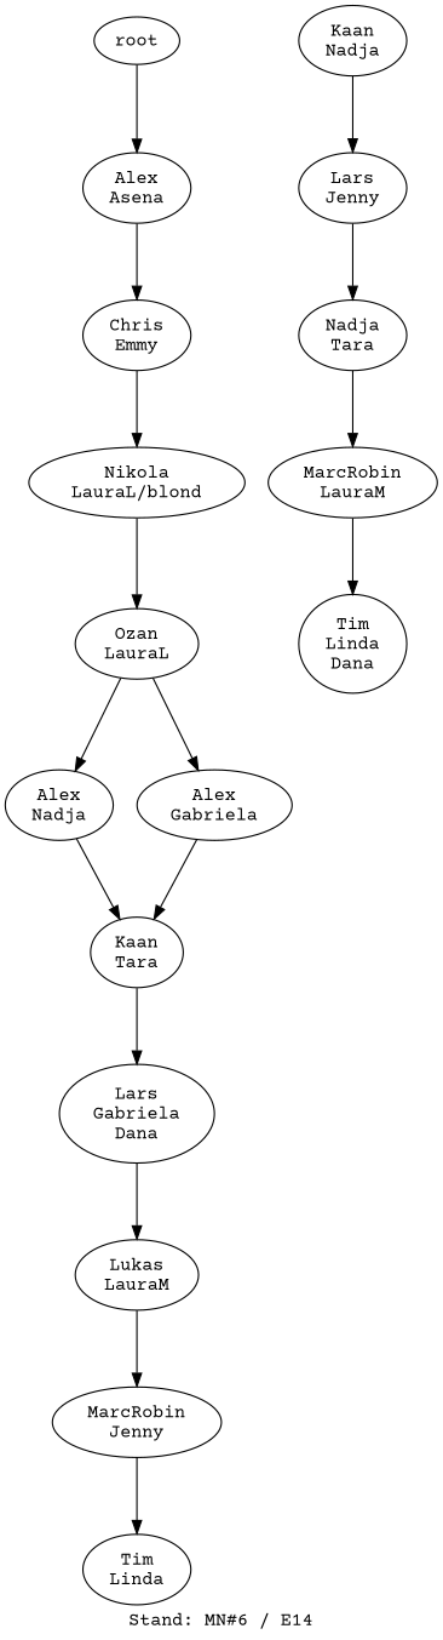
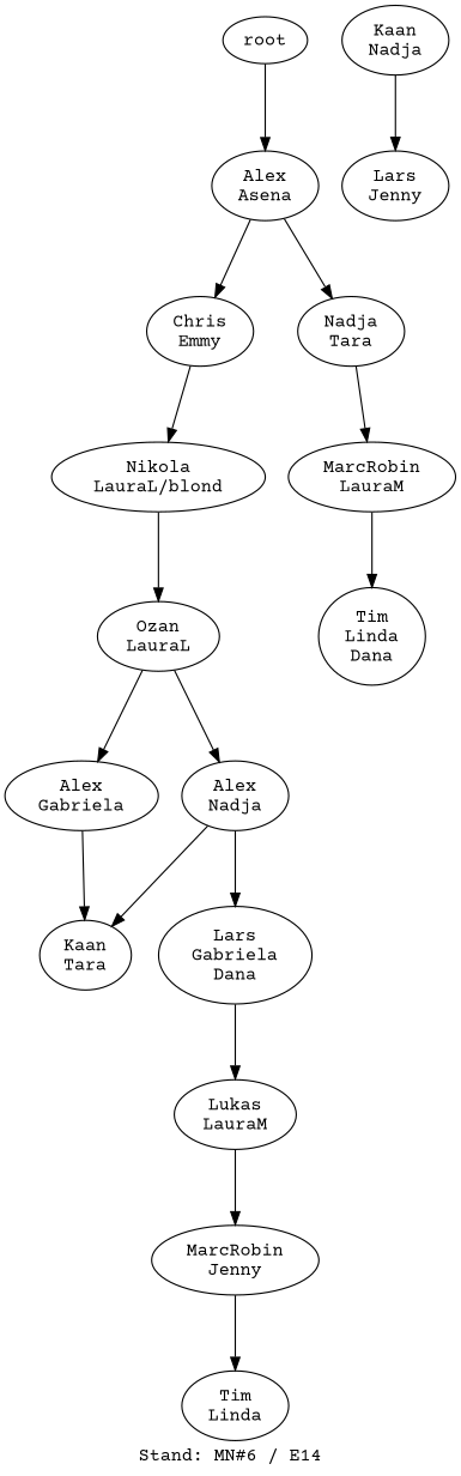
  digraph {
    fontname="Courier Prime"
    label="Stand: MN#6 / E14"
    labelloc=b
    ranksep=0.8
    node [fontname="Courier Prime"]
    edge [fontname="Courier Prime"]
    n1 [label="Alex\nAsena"]
    n2 [label="Chris\nEmmy"]
    n3 [label="Nikola\nLauraL/blond"]
    root
    n5 [label="Ozan\nLauraL"]
    n6 [label="Alex\nNadja"]
    n7 [label="Alex\nGabriela"]
    n8 [label="Kaan\nTara"]
    n9 [label="Lars\nGabriela\nDana"]
    n10 [label="Lukas\nLauraM"]
    n11 [label="MarcRobin\nJenny"]
    n12 [label="Tim\nLinda"]
    n13 [label="Kaan\nNadja"]
    n14 [label="Lars\nJenny"]
    n15 [label="Nadja\nTara"]
    n16 [label="MarcRobin\nLauraM"]
    n17 [label="Tim\nLinda\nDana"]
    n1 -> n2
    n2 -> n3
    n3 -> n5
    root -> n1
    n5 -> n6
    n5 -> n7
    n6 -> n8
    n7 -> n8
-   n8 -> n9
+   n6 -> n9
    n9 -> n10
    n10 -> n11
    n11 -> n12
    n13 -> n14
-   n14 -> n15
+   n1 -> n15
    n15 -> n16
    n16 -> n17
  }
